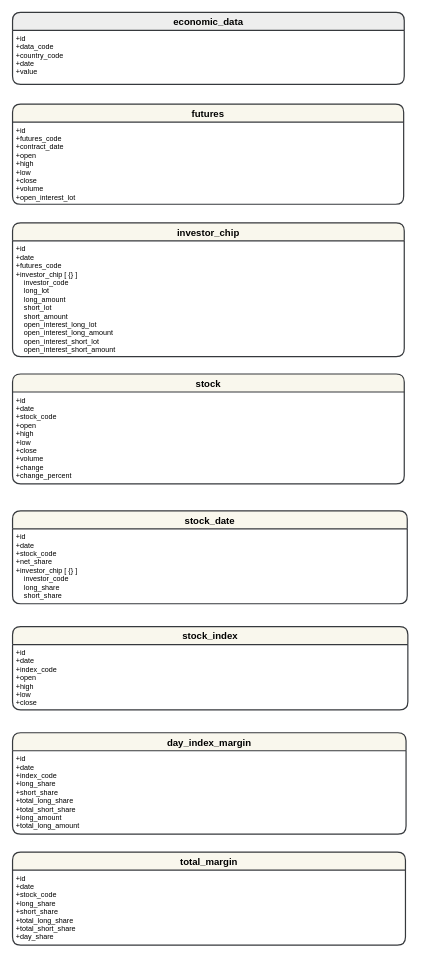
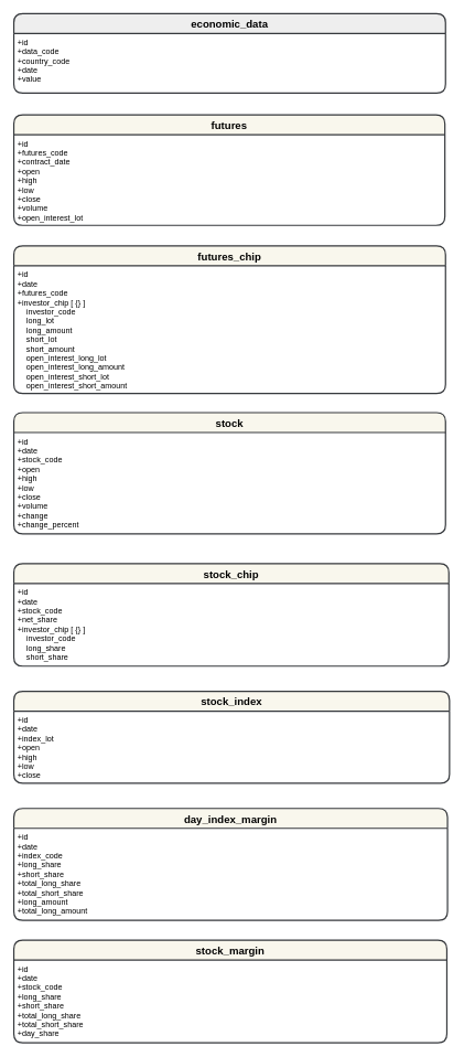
  <mxCell id="0" />
  <mxCell id="1" parent="0" />
  <mxCell id="2" value="economic_data" style="swimlane;childLayout=stackLayout;horizontal=1;startSize=30;horizontalStack=0;rounded=1;fontSize=16;fontStyle=1;strokeWidth=2;resizeParent=0;resizeLast=1;shadow=0;dashed=0;align=center;labelBackgroundColor=none;fillColor=#eeeeee;strokeColor=#36393d;fontColor=#000000;" parent="1" vertex="1"><mxGeometry x="20" y="20" width="653" height="120" as="geometry" /></mxCell>
  <mxCell id="3" value="+id&#10;+data_code&#10;+country_code&#10;+date&#10;+value" style="align=left;strokeColor=none;fillColor=none;spacingLeft=4;fontSize=12;verticalAlign=top;resizable=0;rotatable=0;part=1;" parent="2" vertex="1"><mxGeometry y="30" width="653" height="90" as="geometry" /></mxCell>
  <mxCell id="4" value="futures" style="swimlane;childLayout=stackLayout;horizontal=1;startSize=30;horizontalStack=0;rounded=1;fontSize=16;fontStyle=1;strokeWidth=2;resizeParent=0;resizeLast=1;shadow=0;dashed=0;align=center;fillColor=#f9f7ed;strokeColor=#36393d;fontColor=#000000;" parent="1" vertex="1"><mxGeometry x="20" y="173" width="652" height="167" as="geometry" /></mxCell>
  <mxCell id="5" value="+id&#10;+futures_code&#10;+contract_date&#10;+open&#10;+high&#10;+low&#10;+close&#10;+volume&#10;+open_interest_lot" style="align=left;strokeColor=none;fillColor=none;spacingLeft=4;fontSize=12;verticalAlign=top;resizable=0;rotatable=0;part=1;" parent="4" vertex="1"><mxGeometry y="30" width="652" height="137" as="geometry" /></mxCell>
- <mxCell id="6" value="investor_chip" style="swimlane;childLayout=stackLayout;horizontal=1;startSize=30;horizontalStack=0;rounded=1;fontSize=16;fontStyle=1;strokeWidth=2;resizeParent=0;resizeLast=1;shadow=0;dashed=0;align=center;fillColor=#f9f7ed;strokeColor=#36393d;fontColor=#000000;" parent="1" vertex="1"><mxGeometry x="20" y="371" width="653" height="223" as="geometry" /></mxCell>
+ <mxCell id="6" value="futures_chip" style="swimlane;childLayout=stackLayout;horizontal=1;startSize=30;horizontalStack=0;rounded=1;fontSize=16;fontStyle=1;strokeWidth=2;resizeParent=0;resizeLast=1;shadow=0;dashed=0;align=center;fillColor=#f9f7ed;strokeColor=#36393d;fontColor=#000000;" parent="1" vertex="1"><mxGeometry x="20" y="371" width="653" height="223" as="geometry" /></mxCell>
  <mxCell id="7" value="+id&#10;+date&#10;+futures_code&#10;+investor_chip [ {} ]&#10;    investor_code&#10;    long_lot&#10;    long_amount&#10;    short_lot&#10;    short_amount&#10;    open_interest_long_lot&#10;    open_interest_long_amount&#10;    open_interest_short_lot&#10;    open_interest_short_amount" style="align=left;strokeColor=none;fillColor=none;spacingLeft=4;fontSize=12;verticalAlign=top;resizable=0;rotatable=0;part=1;" parent="6" vertex="1"><mxGeometry y="30" width="653" height="193" as="geometry" /></mxCell>
  <mxCell id="8" value="stock" style="swimlane;childLayout=stackLayout;horizontal=1;startSize=30;horizontalStack=0;rounded=1;fontSize=16;fontStyle=1;strokeWidth=2;resizeParent=0;resizeLast=1;shadow=0;dashed=0;align=center;fillColor=#f9f7ed;strokeColor=#36393d;fontColor=#000000;" parent="1" vertex="1"><mxGeometry x="20" y="623" width="653" height="183" as="geometry" /></mxCell>
  <mxCell id="9" value="+id&#10;+date&#10;+stock_code&#10;+open&#10;+high&#10;+low&#10;+close&#10;+volume&#10;+change&#10;+change_percent" style="align=left;strokeColor=none;fillColor=none;spacingLeft=4;fontSize=12;verticalAlign=top;resizable=0;rotatable=0;part=1;" parent="8" vertex="1"><mxGeometry y="30" width="653" height="153" as="geometry" /></mxCell>
- <mxCell id="10" value="stock_date" style="swimlane;childLayout=stackLayout;horizontal=1;startSize=30;horizontalStack=0;rounded=1;fontSize=16;fontStyle=1;strokeWidth=2;resizeParent=0;resizeLast=1;shadow=0;dashed=0;align=center;fillColor=#f9f7ed;strokeColor=#36393d;fontColor=#000000;" parent="1" vertex="1"><mxGeometry x="20" y="851" width="658" height="155" as="geometry" /></mxCell>
+ <mxCell id="10" value="stock_chip" style="swimlane;childLayout=stackLayout;horizontal=1;startSize=30;horizontalStack=0;rounded=1;fontSize=16;fontStyle=1;strokeWidth=2;resizeParent=0;resizeLast=1;shadow=0;dashed=0;align=center;fillColor=#f9f7ed;strokeColor=#36393d;fontColor=#000000;" parent="1" vertex="1"><mxGeometry x="20" y="851" width="658" height="155" as="geometry" /></mxCell>
  <mxCell id="11" value="+id&#10;+date&#10;+stock_code&#10;+net_share&#10;+investor_chip [ {} ]&#10;    investor_code&#10;    long_share&#10;    short_share" style="align=left;strokeColor=none;fillColor=none;spacingLeft=4;fontSize=12;verticalAlign=top;resizable=0;rotatable=0;part=1;" parent="10" vertex="1"><mxGeometry y="30" width="658" height="125" as="geometry" /></mxCell>
  <mxCell id="12" value="stock_index" style="swimlane;childLayout=stackLayout;horizontal=1;startSize=30;horizontalStack=0;rounded=1;fontSize=16;fontStyle=1;strokeWidth=2;resizeParent=0;resizeLast=1;shadow=0;dashed=0;align=center;fillColor=#f9f7ed;strokeColor=#36393d;fontColor=#000000;" parent="1" vertex="1"><mxGeometry x="20" y="1044" width="659" height="139" as="geometry" /></mxCell>
- <mxCell id="13" value="+id&#10;+date&#10;+index_code&#10;+open&#10;+high&#10;+low&#10;+close" style="align=left;strokeColor=none;fillColor=none;spacingLeft=4;fontSize=12;verticalAlign=top;resizable=0;rotatable=0;part=1;" parent="12" vertex="1"><mxGeometry y="30" width="659" height="109" as="geometry" /></mxCell>
+ <mxCell id="13" value="+id&#10;+date&#10;+index_lot&#10;+open&#10;+high&#10;+low&#10;+close" style="align=left;strokeColor=none;fillColor=none;spacingLeft=4;fontSize=12;verticalAlign=top;resizable=0;rotatable=0;part=1;" parent="12" vertex="1"><mxGeometry y="30" width="659" height="109" as="geometry" /></mxCell>
  <mxCell id="14" value="day_index_margin" style="swimlane;childLayout=stackLayout;horizontal=1;startSize=30;horizontalStack=0;rounded=1;fontSize=16;fontStyle=1;strokeWidth=2;resizeParent=0;resizeLast=1;shadow=0;dashed=0;align=center;fillColor=#f9f7ed;strokeColor=#36393d;fontColor=#000000;" parent="1" vertex="1"><mxGeometry x="20" y="1221" width="656" height="169" as="geometry" /></mxCell>
  <mxCell id="15" value="+id&#10;+date&#10;+index_code&#10;+long_share&#10;+short_share&#10;+total_long_share&#10;+total_short_share&#10;+long_amount&#10;+total_long_amount" style="align=left;strokeColor=none;fillColor=none;spacingLeft=4;fontSize=12;verticalAlign=top;resizable=0;rotatable=0;part=1;" parent="14" vertex="1"><mxGeometry y="30" width="656" height="139" as="geometry" /></mxCell>
- <mxCell id="16" value="total_margin" style="swimlane;childLayout=stackLayout;horizontal=1;startSize=30;horizontalStack=0;rounded=1;fontSize=16;fontStyle=1;strokeWidth=2;resizeParent=0;resizeLast=1;shadow=0;dashed=0;align=center;fillColor=#f9f7ed;strokeColor=#36393d;fontColor=#000000;" parent="1" vertex="1"><mxGeometry x="20" y="1420" width="655" height="155" as="geometry" /></mxCell>
+ <mxCell id="16" value="stock_margin" style="swimlane;childLayout=stackLayout;horizontal=1;startSize=30;horizontalStack=0;rounded=1;fontSize=16;fontStyle=1;strokeWidth=2;resizeParent=0;resizeLast=1;shadow=0;dashed=0;align=center;fillColor=#f9f7ed;strokeColor=#36393d;fontColor=#000000;" parent="1" vertex="1"><mxGeometry x="20" y="1420" width="655" height="155" as="geometry" /></mxCell>
  <mxCell id="17" value="+id&#10;+date&#10;+stock_code&#10;+long_share&#10;+short_share&#10;+total_long_share&#10;+total_short_share&#10;+day_share" style="align=left;strokeColor=none;fillColor=none;spacingLeft=4;fontSize=12;verticalAlign=top;resizable=0;rotatable=0;part=1;" parent="16" vertex="1"><mxGeometry y="30" width="655" height="125" as="geometry" /></mxCell>
